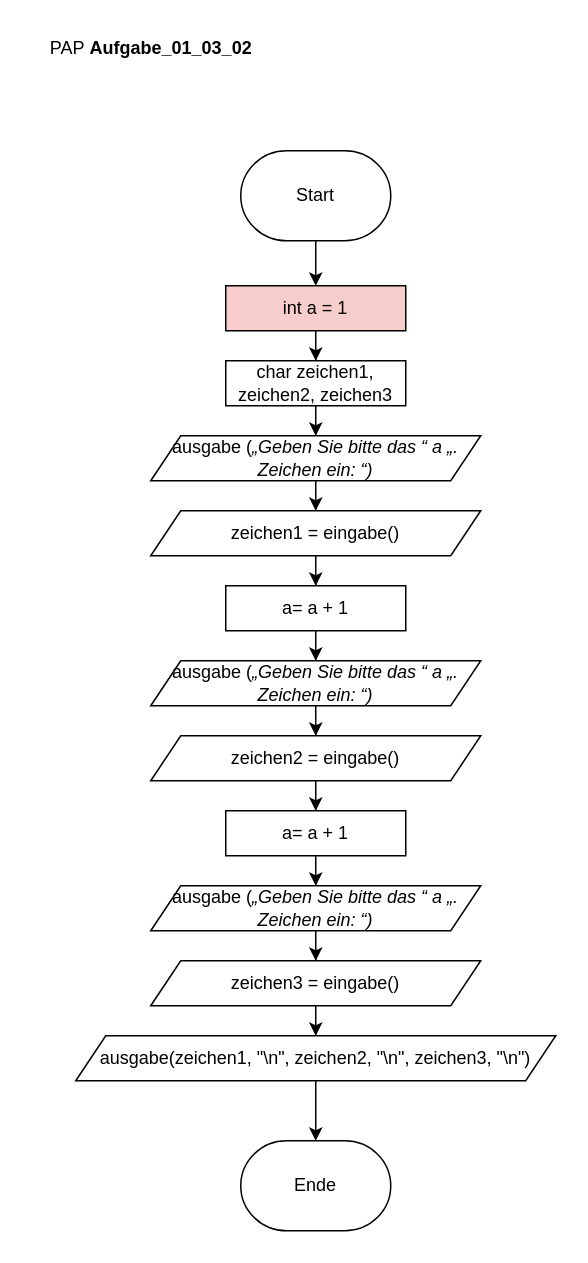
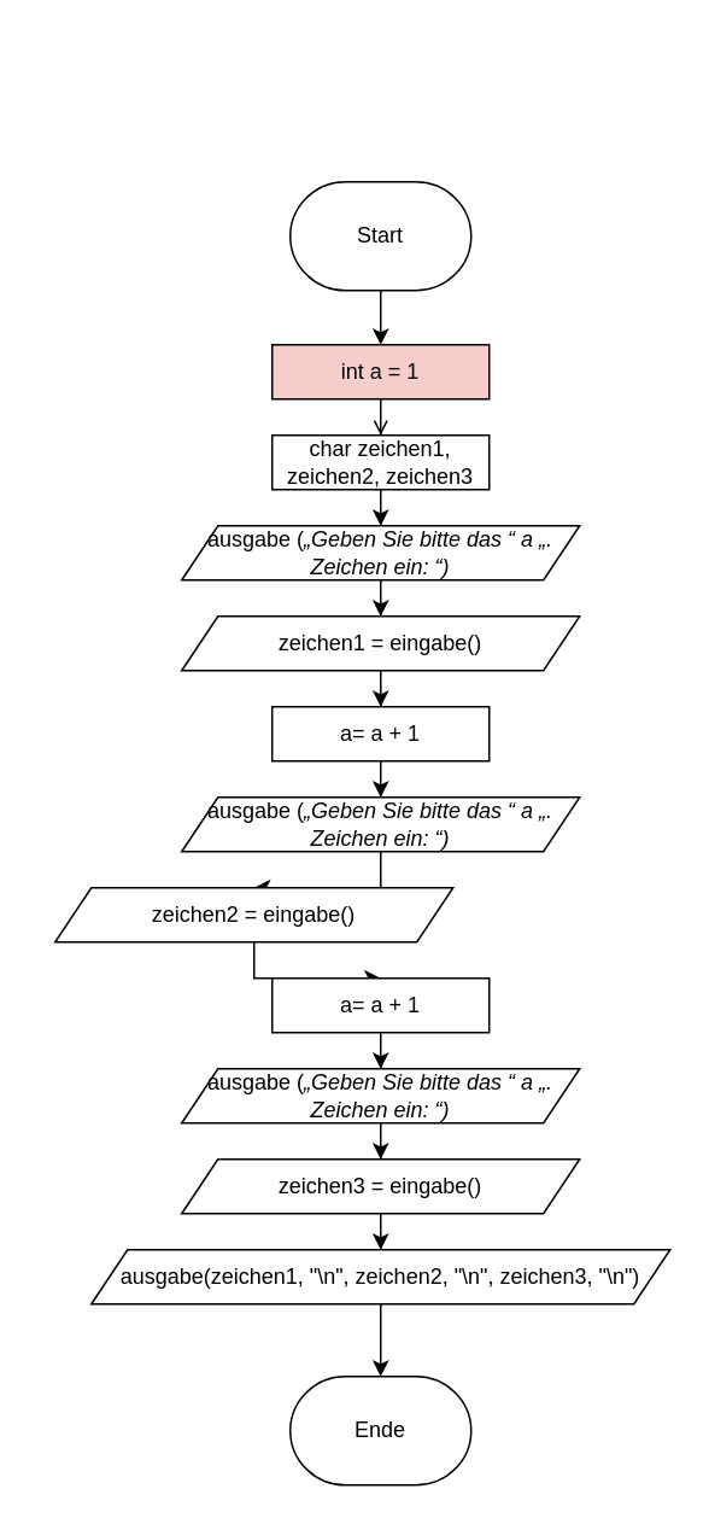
  <mxCell id="0" />
  <mxCell id="1" parent="0" />
  <mxCell id="2" style="edgeStyle=orthogonalEdgeStyle;rounded=0;orthogonalLoop=1;jettySize=auto;html=1;" parent="1" source="3" target="7" edge="1"><mxGeometry relative="1" as="geometry" /></mxCell>
  <mxCell id="3" value="Start" style="strokeWidth=1;html=1;shape=mxgraph.flowchart.terminator;whiteSpace=wrap;" parent="1" vertex="1"><mxGeometry x="160" y="100" width="100" height="60" as="geometry" /></mxCell>
  <mxCell id="4" value="Ende" style="strokeWidth=1;html=1;shape=mxgraph.flowchart.terminator;whiteSpace=wrap;" parent="1" vertex="1"><mxGeometry x="160" y="760" width="100" height="60" as="geometry" /></mxCell>
- <mxCell id="5" value="PAP&amp;nbsp;&lt;b style=&quot;background-color: initial;&quot;&gt;Aufgabe_01_03_02&lt;/b&gt;&lt;p style=&quot;margin-bottom:12.0pt;margin-top:0cm;mso-margin-bottom-alt:&lt;br/&gt;0cm;mso-margin-top-alt:0cm;mso-add-space:auto;line-height:normal&quot; class=&quot;MsoNormal&quot;&gt;&lt;b&gt;&lt;span style=&quot;font-size:20.0pt&quot; lang=&quot;DE&quot;&gt;&lt;/span&gt;&lt;/b&gt;&lt;/p&gt;" style="text;html=1;align=center;verticalAlign=middle;resizable=0;points=[];autosize=1;strokeColor=none;fillColor=none;" parent="1" vertex="1"><mxGeometry x="20" y="20" width="160" height="40" as="geometry" /></mxCell>
- <mxCell id="6" style="edgeStyle=orthogonalEdgeStyle;rounded=0;orthogonalLoop=1;jettySize=auto;html=1;" parent="1" source="7" target="17" edge="1"><mxGeometry relative="1" as="geometry" /></mxCell>
+ <mxCell id="6" style="edgeStyle=orthogonalEdgeStyle;rounded=0;orthogonalLoop=1;jettySize=auto;html=1;endArrow=open;" parent="1" source="7" target="17" edge="1"><mxGeometry relative="1" as="geometry" /></mxCell>
  <mxCell id="7" value="int a = 1" style="rounded=0;whiteSpace=wrap;html=1;fillColor=#f8cecc;" parent="1" vertex="1"><mxGeometry x="150" y="190" width="120" height="30" as="geometry" /></mxCell>
  <mxCell id="8" style="edgeStyle=orthogonalEdgeStyle;rounded=0;orthogonalLoop=1;jettySize=auto;html=1;" parent="1" source="9" target="15" edge="1"><mxGeometry relative="1" as="geometry" /></mxCell>
  <mxCell id="9" value="ausgabe (&lt;i style=&quot;text-align: justify; text-indent: 35.4pt; background-color: initial;&quot;&gt;„Geben Sie bitte das “ a „. Zeichen ein: “)&lt;/i&gt;" style="shape=parallelogram;perimeter=parallelogramPerimeter;whiteSpace=wrap;html=1;fixedSize=1;" parent="1" vertex="1"><mxGeometry x="100" y="290" width="220" height="30" as="geometry" /></mxCell>
  <mxCell id="10" style="edgeStyle=orthogonalEdgeStyle;rounded=0;orthogonalLoop=1;jettySize=auto;html=1;" parent="1" source="11" target="13" edge="1"><mxGeometry relative="1" as="geometry" /></mxCell>
  <mxCell id="11" value="a= a + 1" style="rounded=0;whiteSpace=wrap;html=1;" parent="1" vertex="1"><mxGeometry x="150" y="390" width="120" height="30" as="geometry" /></mxCell>
  <mxCell id="12" style="edgeStyle=orthogonalEdgeStyle;rounded=0;orthogonalLoop=1;jettySize=auto;html=1;" parent="1" source="13" target="19" edge="1"><mxGeometry relative="1" as="geometry" /></mxCell>
  <mxCell id="13" value="ausgabe (&lt;i style=&quot;border-color: var(--border-color); background-color: initial; text-align: justify; text-indent: 35.4pt;&quot;&gt;„Geben Sie bitte das “ a „. Zeichen ein: “)&lt;/i&gt;" style="shape=parallelogram;perimeter=parallelogramPerimeter;whiteSpace=wrap;html=1;fixedSize=1;" parent="1" vertex="1"><mxGeometry x="100" y="440" width="220" height="30" as="geometry" /></mxCell>
  <mxCell id="14" style="edgeStyle=orthogonalEdgeStyle;rounded=0;orthogonalLoop=1;jettySize=auto;html=1;" parent="1" source="15" target="11" edge="1"><mxGeometry relative="1" as="geometry" /></mxCell>
  <mxCell id="15" value="zeichen1 = eingabe()" style="shape=parallelogram;perimeter=parallelogramPerimeter;whiteSpace=wrap;html=1;fixedSize=1;" parent="1" vertex="1"><mxGeometry x="100" y="340" width="220" height="30" as="geometry" /></mxCell>
  <mxCell id="16" style="edgeStyle=orthogonalEdgeStyle;rounded=0;orthogonalLoop=1;jettySize=auto;html=1;" parent="1" source="17" target="9" edge="1"><mxGeometry relative="1" as="geometry" /></mxCell>
  <mxCell id="17" value="char zeichen1, zeichen2, zeichen3" style="rounded=0;whiteSpace=wrap;html=1;" parent="1" vertex="1"><mxGeometry x="150" y="240" width="120" height="30" as="geometry" /></mxCell>
  <mxCell id="18" style="edgeStyle=orthogonalEdgeStyle;rounded=0;orthogonalLoop=1;jettySize=auto;html=1;" parent="1" source="19" target="21" edge="1"><mxGeometry relative="1" as="geometry" /></mxCell>
- <mxCell id="19" value="zeichen2 = eingabe()" style="shape=parallelogram;perimeter=parallelogramPerimeter;whiteSpace=wrap;html=1;fixedSize=1;" parent="1" vertex="1"><mxGeometry x="100" y="490" width="220" height="30" as="geometry" /></mxCell>
+ <mxCell id="19" value="zeichen2 = eingabe()" style="shape=parallelogram;perimeter=parallelogramPerimeter;whiteSpace=wrap;html=1;fixedSize=1;" parent="1" vertex="1"><mxGeometry x="30" y="490" width="220" height="30" as="geometry" /></mxCell>
  <mxCell id="20" style="edgeStyle=orthogonalEdgeStyle;rounded=0;orthogonalLoop=1;jettySize=auto;html=1;" parent="1" source="21" target="23" edge="1"><mxGeometry relative="1" as="geometry" /></mxCell>
  <mxCell id="21" value="a= a + 1" style="rounded=0;whiteSpace=wrap;html=1;" parent="1" vertex="1"><mxGeometry x="150" y="540" width="120" height="30" as="geometry" /></mxCell>
  <mxCell id="22" style="edgeStyle=orthogonalEdgeStyle;rounded=0;orthogonalLoop=1;jettySize=auto;html=1;" parent="1" source="23" target="25" edge="1"><mxGeometry relative="1" as="geometry" /></mxCell>
  <mxCell id="23" value="ausgabe (&lt;i style=&quot;border-color: var(--border-color); background-color: initial; text-align: justify; text-indent: 35.4pt;&quot;&gt;„Geben Sie bitte das “ a „. Zeichen ein: “)&lt;/i&gt;" style="shape=parallelogram;perimeter=parallelogramPerimeter;whiteSpace=wrap;html=1;fixedSize=1;" parent="1" vertex="1"><mxGeometry x="100" y="590" width="220" height="30" as="geometry" /></mxCell>
  <mxCell id="24" style="edgeStyle=orthogonalEdgeStyle;rounded=0;orthogonalLoop=1;jettySize=auto;html=1;" parent="1" source="25" target="27" edge="1"><mxGeometry relative="1" as="geometry" /></mxCell>
  <mxCell id="25" value="zeichen3 = eingabe()" style="shape=parallelogram;perimeter=parallelogramPerimeter;whiteSpace=wrap;html=1;fixedSize=1;" parent="1" vertex="1"><mxGeometry x="100" y="640" width="220" height="30" as="geometry" /></mxCell>
  <mxCell id="26" style="edgeStyle=orthogonalEdgeStyle;rounded=0;orthogonalLoop=1;jettySize=auto;html=1;" parent="1" source="27" target="4" edge="1"><mxGeometry relative="1" as="geometry" /></mxCell>
  <mxCell id="27" value="ausgabe(zeichen1, &quot;\n&quot;, zeichen2, &quot;\n&quot;, zeichen3, &quot;\n&quot;)" style="shape=parallelogram;perimeter=parallelogramPerimeter;whiteSpace=wrap;html=1;fixedSize=1;" parent="1" vertex="1"><mxGeometry x="50" y="690" width="320" height="30" as="geometry" /></mxCell>
